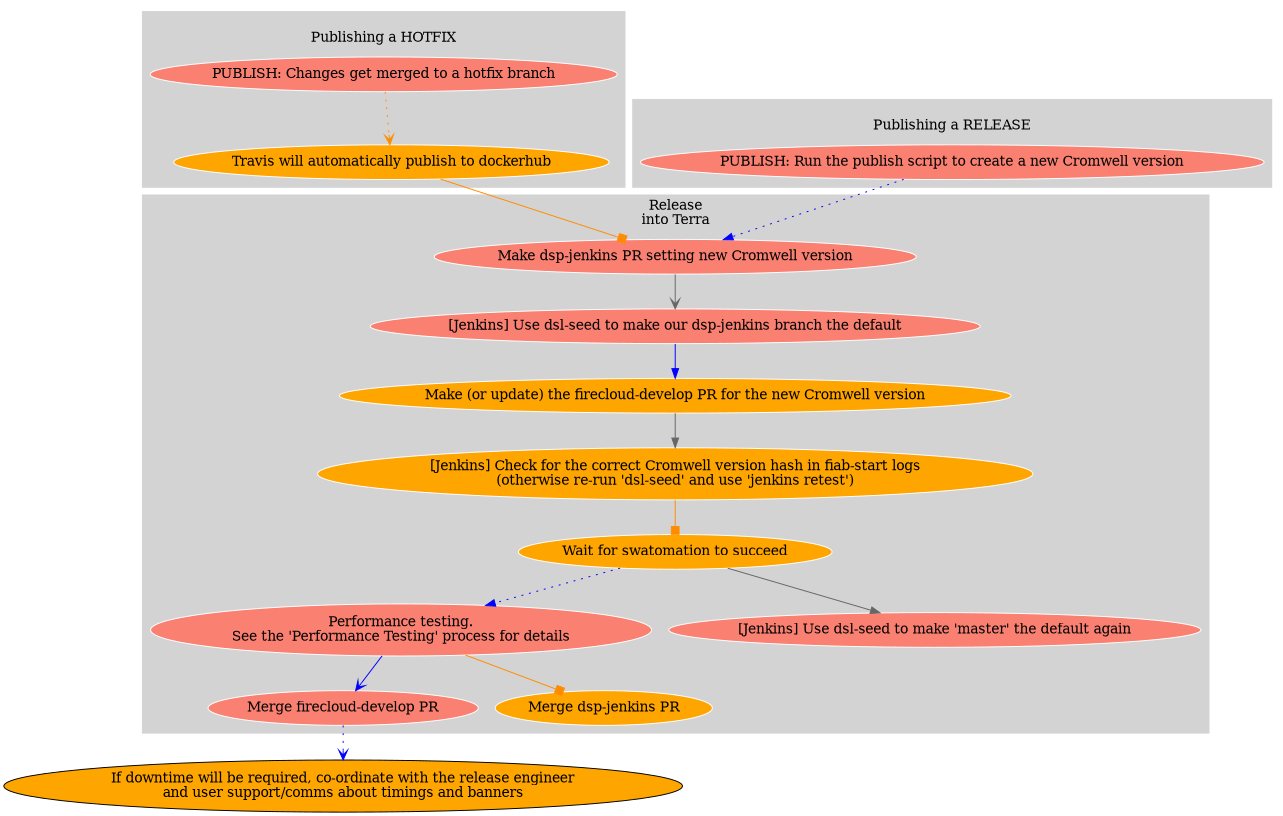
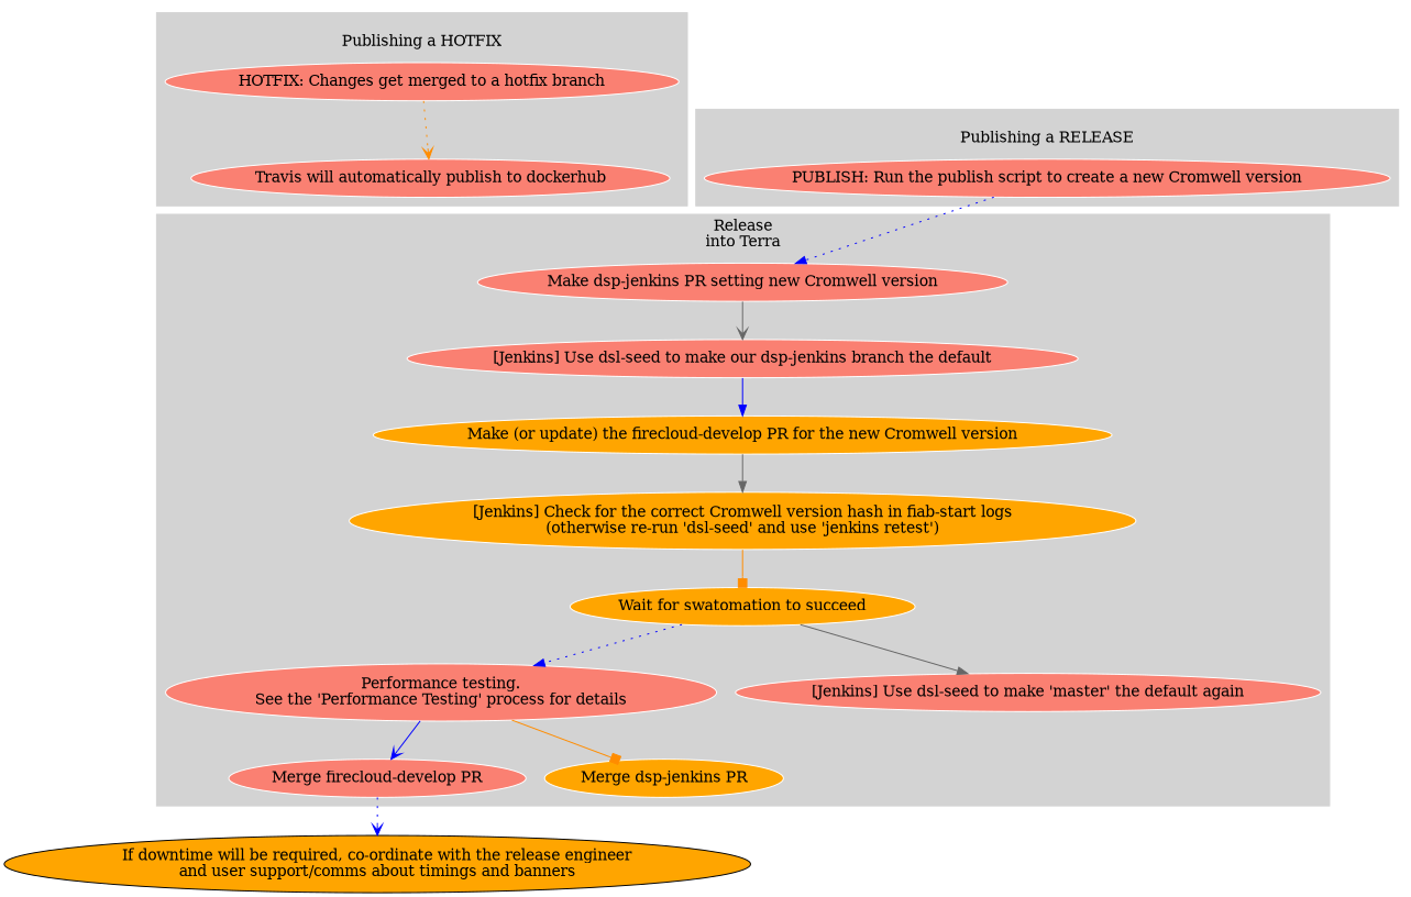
  digraph {
    node [color=white fillcolor=salmon shape=oval style=filled]
    edge [arrowhead=normal color=blue style=solid]
-   n1 [label="PUBLISH: Changes get merged to a hotfix branch"]
-   n2 [fillcolor=orange label="Travis will automatically publish to dockerhub"]
+   n1 [label="HOTFIX: Changes get merged to a hotfix branch"]
+   n2 [label="Travis will automatically publish to dockerhub"]
    n3 [label="PUBLISH: Run the publish script to create a new Cromwell version"]
    n4 [fillcolor=orange label="Make (or update) the firecloud-develop PR for the new Cromwell version"]
    n5 [fillcolor=orange label="[Jenkins] Check for the correct Cromwell version hash in fiab-start logs\n(otherwise re-run 'dsl-seed' and use 'jenkins retest')"]
    n6 [fillcolor=orange label="Wait for swatomation to succeed"]
    n7 [label="Merge firecloud-develop PR"]
    n8 [label="Make dsp-jenkins PR setting new Cromwell version"]
    n9 [fillcolor=orange label="Merge dsp-jenkins PR"]
    n10 [label="Performance testing.\nSee the 'Performance Testing' process for details"]
    n11 [label="[Jenkins] Use dsl-seed to make our dsp-jenkins branch the default"]
    n12 [label="[Jenkins] Use dsl-seed to make 'master' the default again"]
    n13 [fillcolor=orange label="If downtime will be required, co-ordinate with the release engineer\nand user support/comms about timings and banners" color=""]
    subgraph cluster_1 {
      color=lightgrey
      label="\lPublishing a HOTFIX"
      style=filled
      n1
      n2
    }
    subgraph cluster_2 {
      color=lightgrey
      label="\lPublishing a RELEASE"
      style=filled
      n3
    }
    subgraph cluster_3 {
      color=lightgrey
      label="Release\ninto Terra"
      style=filled
      n4
      n5
      n6
      n7
      n8
      n9
      n10
      n11
      n12
    }
    n1 -> n2 [arrowhead=vee color=darkorange style=dotted]
-   n2 -> n8 [arrowhead=box color=darkorange]
    n3 -> n8 [style=dotted]
    n4 -> n5 [color=gray40]
    n5 -> n6 [arrowhead=box color=darkorange]
    n6 -> n10 [style=dotted]
    n6 -> n12 [color=gray40]
    n7 -> n13 [arrowhead=vee style=dotted]
    n8 -> n11 [arrowhead=vee color=gray40]
    n10 -> n7 [arrowhead=vee]
    n10 -> n9 [arrowhead=box color=darkorange]
    n11 -> n4
  }
